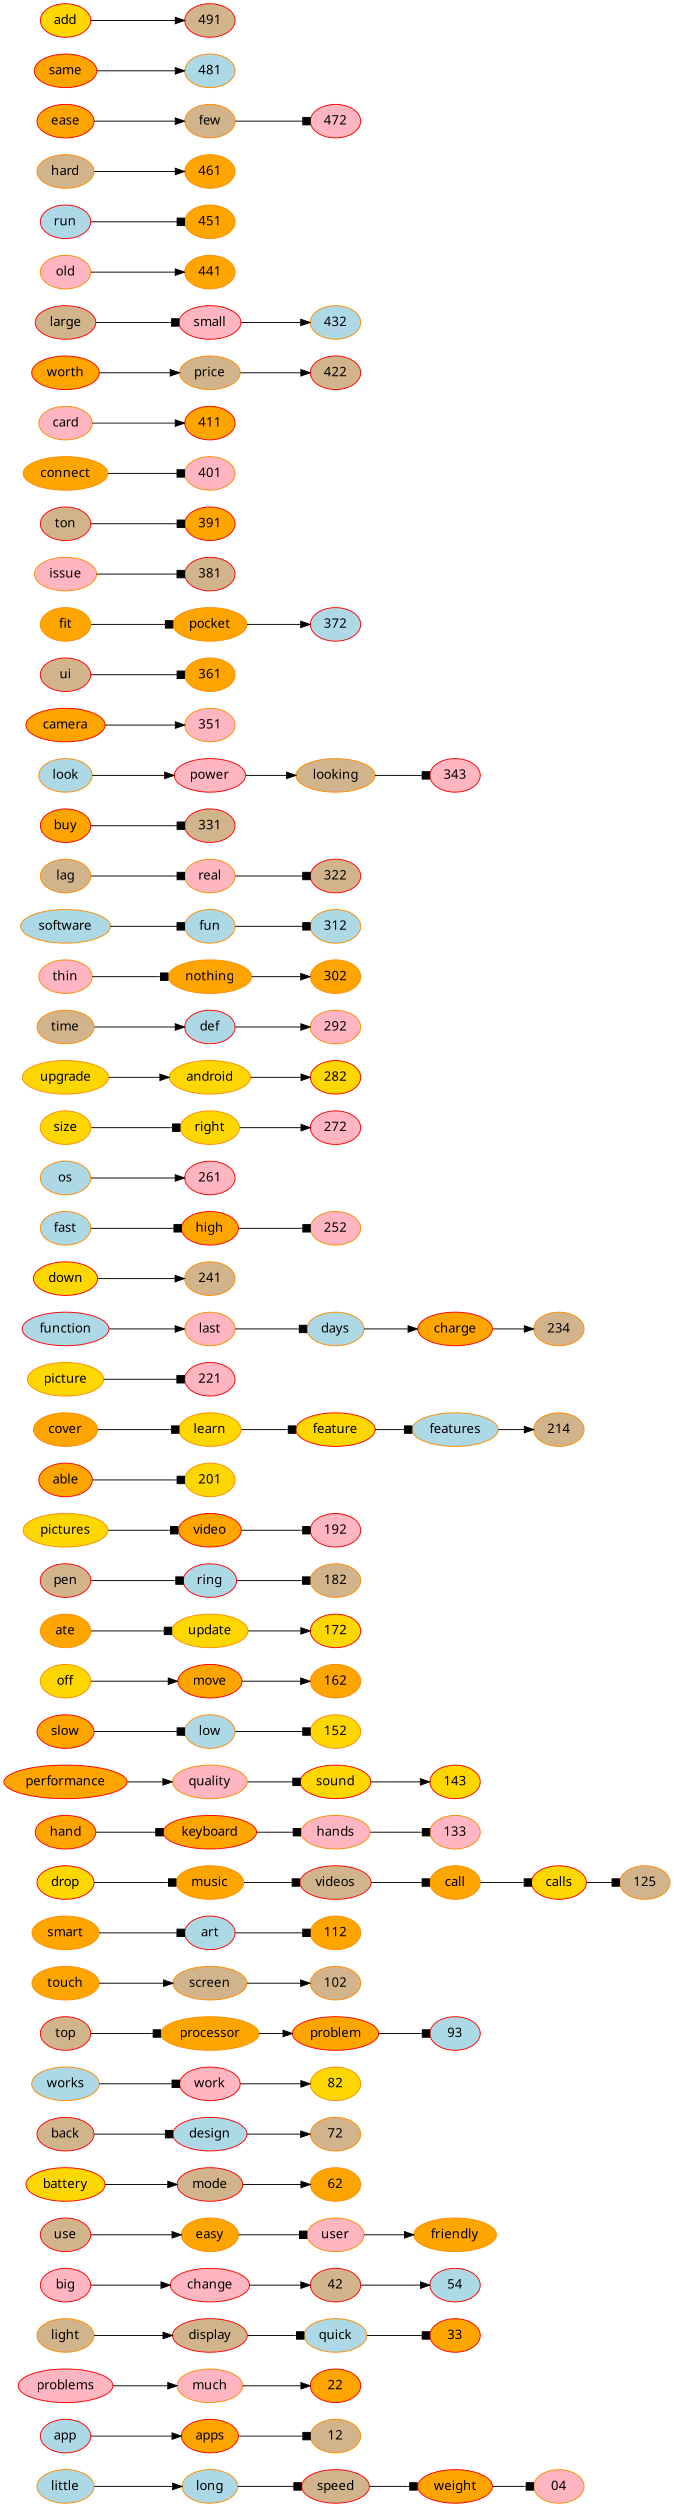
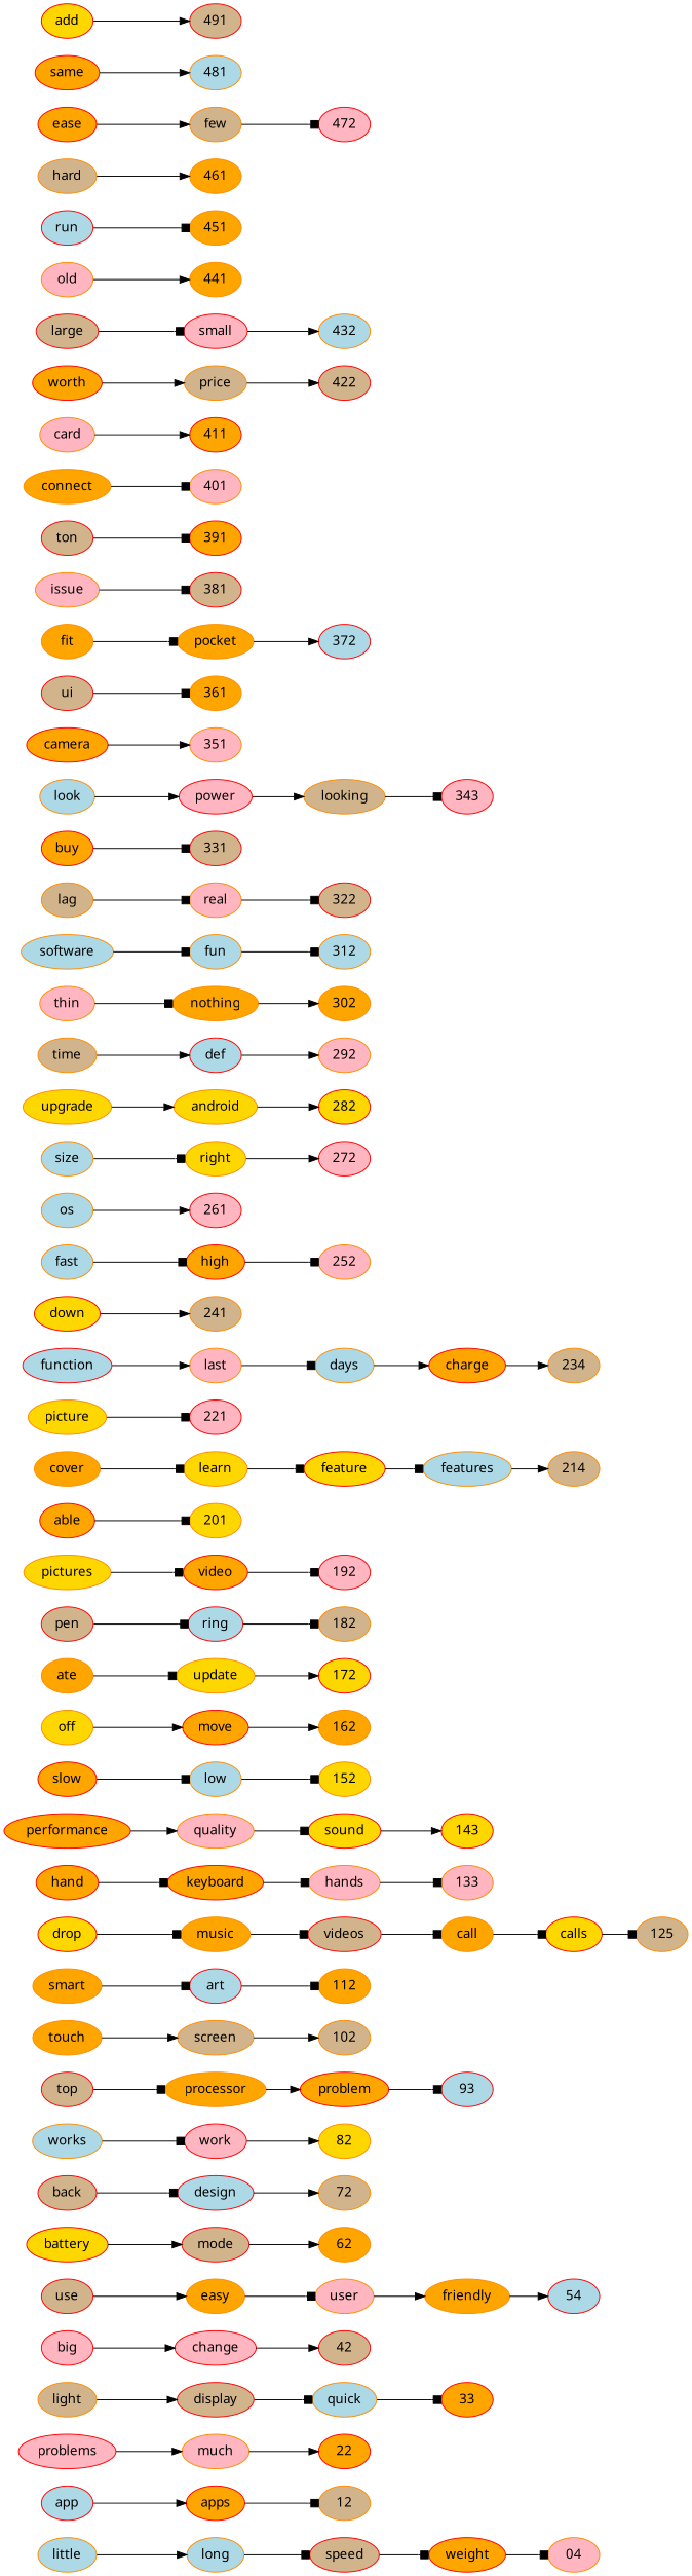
  digraph {
    compound=true
    fontname="Noto Sans"
    rankdir=LR
    node [color=darkorange fillcolor=orange fontname="Noto Sans" style=filled]
    edge [arrowhead=box fontname="Noto Sans"]
    n1 [fillcolor=lightblue label=little]
    n2 [fillcolor=lightblue label=long]
    n3 [color=red fillcolor=tan label=speed]
    n4 [color=red label=weight]
    04 [fillcolor=lightpink]
    n6 [color=red fillcolor=lightblue label=app]
    n7 [color=red label=apps]
    12 [fillcolor=tan]
    n9 [color=red fillcolor=lightpink label=problems]
    n10 [fillcolor=lightpink label=much]
    22 [color=red]
    n12 [fillcolor=tan label=light]
    n13 [color=red fillcolor=tan label=display]
    n14 [fillcolor=lightblue label=quick]
    33 [color=red]
    n16 [color=red fillcolor=lightpink label=big]
    n17 [color=red fillcolor=lightpink label=change]
    42 [color=red fillcolor=tan]
    n19 [color=red fillcolor=tan label=use]
    n20 [label=easy]
    n21 [fillcolor=lightpink label=user]
    n22 [label=friendly]
    54 [color=red fillcolor=lightblue]
    n24 [color=red fillcolor=gold label=battery]
    n25 [color=red fillcolor=tan label=mode]
    62
    n27 [color=red fillcolor=tan label=back]
    n28 [color=red fillcolor=lightblue label=design]
    72 [fillcolor=tan]
    n30 [fillcolor=lightblue label=works]
    n31 [color=red fillcolor=lightpink label=work]
    82 [fillcolor=gold]
    n33 [color=red fillcolor=tan label=top]
    n34 [label=processor]
    n35 [color=red label=problem]
    93 [color=red fillcolor=lightblue]
    n37 [label=touch]
    n38 [fillcolor=tan label=screen]
    102 [fillcolor=tan]
    n40 [label=smart]
    n41 [color=red fillcolor=lightblue label=art]
    112
    n43 [color=red fillcolor=gold label=drop]
    n44 [label=music]
    n45 [color=red fillcolor=tan label=videos]
    n46 [label=call]
    n47 [color=red fillcolor=gold label=calls]
    125 [fillcolor=tan]
    n49 [color=red label=hand]
    n50 [color=red label=keyboard]
    n51 [fillcolor=lightpink label=hands]
    133 [fillcolor=lightpink]
    n53 [color=red label=performance]
    n54 [fillcolor=lightpink label=quality]
    n55 [color=red fillcolor=gold label=sound]
    143 [color=red fillcolor=gold]
    n57 [color=red label=slow]
    n58 [fillcolor=lightblue label=low]
    152 [fillcolor=gold]
    n60 [fillcolor=gold label=off]
    n61 [color=red label=move]
    162
    n63 [label=ate]
    n64 [fillcolor=gold label=update]
    172 [color=red fillcolor=gold]
    n66 [color=red fillcolor=tan label=pen]
    n67 [color=red fillcolor=lightblue label=ring]
    182 [fillcolor=tan]
    n69 [fillcolor=gold label=pictures]
    n70 [color=red label=video]
    192 [color=red fillcolor=lightpink]
    n72 [color=red label=able]
    201 [fillcolor=gold]
    n74 [label=cover]
    n75 [fillcolor=gold label=learn]
    n76 [color=red fillcolor=gold label=feature]
    n77 [fillcolor=lightblue label=features]
    214 [fillcolor=tan]
    n79 [fillcolor=gold label=picture]
    221 [color=red fillcolor=lightpink]
    n81 [color=red fillcolor=lightblue label=function]
    n82 [fillcolor=lightpink label=last]
    n83 [fillcolor=lightblue label=days]
    n84 [color=red label=charge]
    234 [fillcolor=tan]
    n86 [color=red fillcolor=gold label=down]
    241 [fillcolor=tan]
    n88 [fillcolor=lightblue label=fast]
    n89 [color=red label=high]
    252 [fillcolor=lightpink]
    n91 [fillcolor=lightblue label=os]
    261 [color=red fillcolor=lightpink]
-   n93 [fillcolor=gold label=size]
+   n93 [fillcolor=lightblue label=size]
    n94 [fillcolor=gold label=right]
    272 [color=red fillcolor=lightpink]
    n96 [fillcolor=gold label=upgrade]
    n97 [fillcolor=gold label=android]
    282 [color=red fillcolor=gold]
    n99 [fillcolor=tan label=time]
    n100 [color=red fillcolor=lightblue label=def]
    292 [fillcolor=lightpink]
    n102 [fillcolor=lightpink label=thin]
    n103 [label=nothing]
    302
    n105 [fillcolor=lightblue label=software]
    n106 [fillcolor=lightblue label=fun]
    312 [fillcolor=lightblue]
    n108 [fillcolor=tan label=lag]
    n109 [fillcolor=lightpink label=real]
    322 [color=red fillcolor=tan]
    n111 [color=red label=buy]
    331 [color=red fillcolor=tan]
    n113 [fillcolor=lightblue label=look]
    n114 [color=red fillcolor=lightpink label=power]
    n115 [fillcolor=tan label=looking]
    343 [color=red fillcolor=lightpink]
    n117 [color=red label=camera]
    351 [fillcolor=lightpink]
    n119 [color=red fillcolor=tan label=ui]
    361
    n121 [label=fit]
    n122 [label=pocket]
    372 [color=red fillcolor=lightblue]
    n124 [fillcolor=lightpink label=issue]
    381 [color=red fillcolor=tan]
    n126 [color=red fillcolor=tan label=ton]
    391 [color=red]
    n128 [label=connect]
    401 [fillcolor=lightpink]
    n130 [fillcolor=lightpink label=card]
    411 [color=red]
    n132 [color=red label=worth]
    n133 [fillcolor=tan label=price]
    422 [color=red fillcolor=tan]
    n135 [color=red fillcolor=tan label=large]
    n136 [color=red fillcolor=lightpink label=small]
    432 [fillcolor=lightblue]
    n138 [fillcolor=lightpink label=old]
    441
    n140 [color=red fillcolor=lightblue label=run]
    451
    n142 [fillcolor=tan label=hard]
    461
    n144 [color=red label=ease]
    n145 [fillcolor=tan label=few]
    472 [color=red fillcolor=lightpink]
    n147 [color=red label=same]
    481 [fillcolor=lightblue]
    n149 [color=red fillcolor=gold label=add]
    491 [color=red fillcolor=tan]
    n1 -> n2 [arrowhead=normal]
    n2 -> n3
    n3 -> n4
    n4 -> 04
    n6 -> n7 [arrowhead=normal]
    n7 -> 12
    n9 -> n10 [arrowhead=normal]
    n10 -> 22 [arrowhead=normal]
    n12 -> n13 [arrowhead=normal]
    n13 -> n14
    n14 -> 33
    n16 -> n17 [arrowhead=normal]
    n17 -> 42 [arrowhead=normal]
    n19 -> n20 [arrowhead=normal]
    n20 -> n21
    n21 -> n22 [arrowhead=normal]
-   42 -> 54 [arrowhead=normal]
+   n22 -> 54 [arrowhead=normal]
    n24 -> n25 [arrowhead=normal]
    n25 -> 62 [arrowhead=normal]
    n27 -> n28
    n28 -> 72 [arrowhead=normal]
    n30 -> n31
    n31 -> 82 [arrowhead=normal]
    n33 -> n34
    n34 -> n35 [arrowhead=normal]
    n35 -> 93
    n37 -> n38 [arrowhead=normal]
    n38 -> 102 [arrowhead=normal]
    n40 -> n41
    n41 -> 112
    n43 -> n44
    n44 -> n45
    n45 -> n46
    n46 -> n47
    n47 -> 125
    n49 -> n50
    n50 -> n51
    n51 -> 133
    n53 -> n54 [arrowhead=normal]
    n54 -> n55
    n55 -> 143 [arrowhead=normal]
    n57 -> n58
    n58 -> 152
    n60 -> n61 [arrowhead=normal]
    n61 -> 162 [arrowhead=normal]
    n63 -> n64
    n64 -> 172 [arrowhead=normal]
    n66 -> n67
    n67 -> 182
    n69 -> n70
    n70 -> 192
    n72 -> 201
    n74 -> n75
    n75 -> n76
    n76 -> n77
    n77 -> 214 [arrowhead=normal]
    n79 -> 221
    n81 -> n82 [arrowhead=normal]
    n82 -> n83
    n83 -> n84 [arrowhead=normal]
    n84 -> 234 [arrowhead=normal]
    n86 -> 241 [arrowhead=normal]
    n88 -> n89
    n89 -> 252
    n91 -> 261 [arrowhead=normal]
    n93 -> n94
    n94 -> 272 [arrowhead=normal]
    n96 -> n97 [arrowhead=normal]
    n97 -> 282 [arrowhead=normal]
    n99 -> n100 [arrowhead=normal]
    n100 -> 292 [arrowhead=normal]
    n102 -> n103
    n103 -> 302 [arrowhead=normal]
    n105 -> n106
    n106 -> 312
    n108 -> n109
    n109 -> 322
    n111 -> 331
    n113 -> n114 [arrowhead=normal]
    n114 -> n115 [arrowhead=normal]
    n115 -> 343
    n117 -> 351 [arrowhead=normal]
    n119 -> 361
    n121 -> n122
    n122 -> 372 [arrowhead=normal]
    n124 -> 381
    n126 -> 391
    n128 -> 401
    n130 -> 411 [arrowhead=normal]
    n132 -> n133 [arrowhead=normal]
    n133 -> 422 [arrowhead=normal]
    n135 -> n136
    n136 -> 432 [arrowhead=normal]
    n138 -> 441 [arrowhead=normal]
    n140 -> 451
    n142 -> 461 [arrowhead=normal]
    n144 -> n145 [arrowhead=normal]
    n145 -> 472
    n147 -> 481 [arrowhead=normal]
    n149 -> 491 [arrowhead=normal]
  }
